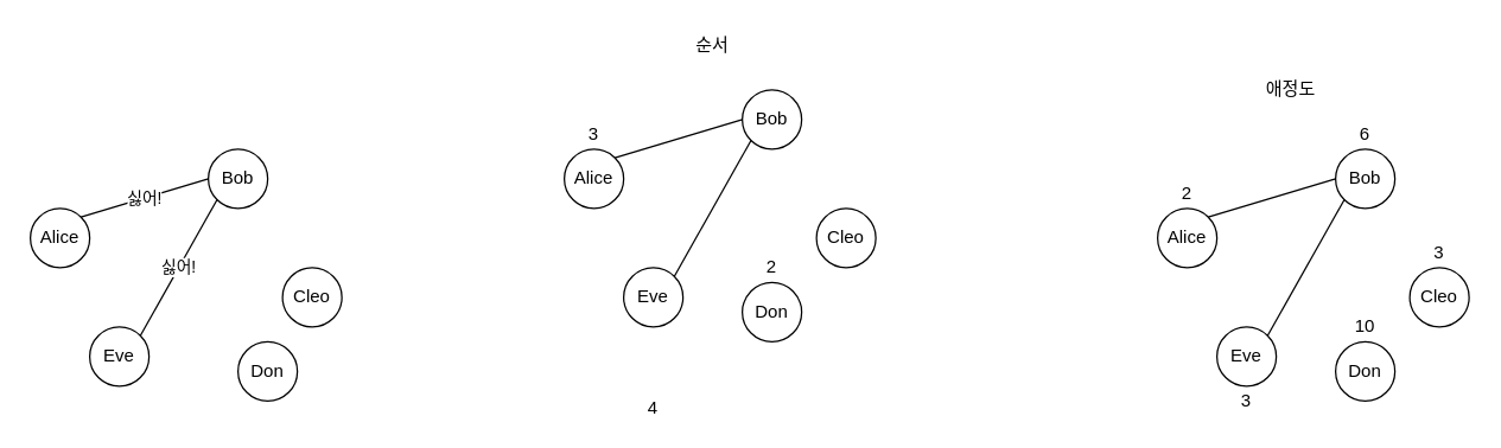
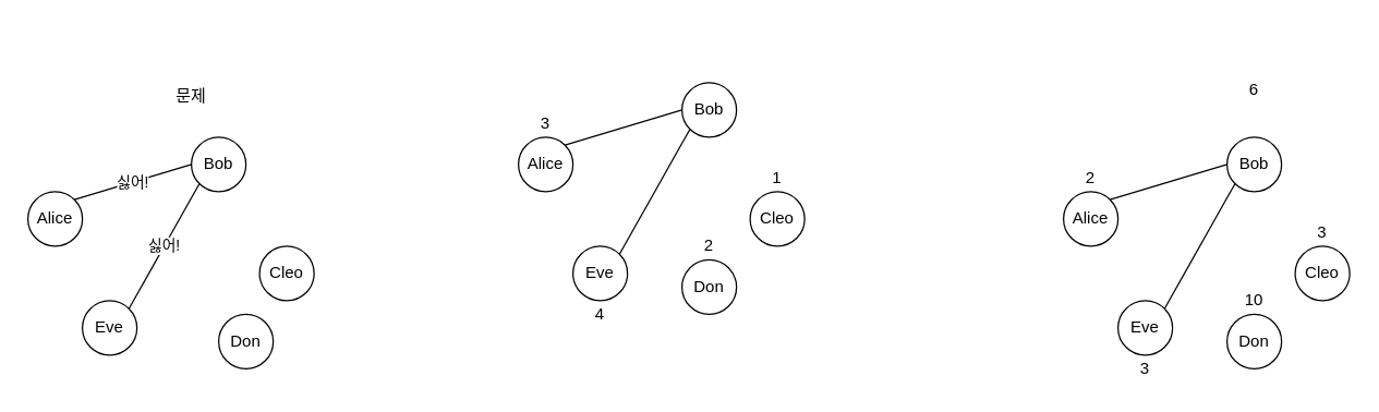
  <mxCell id="0" />
  <mxCell id="1" parent="0" />
  <mxCell id="2" value="Alice" style="ellipse;whiteSpace=wrap;html=1;aspect=fixed;" vertex="1" parent="1"><mxGeometry x="20" y="140" width="40" height="40" as="geometry" /></mxCell>
  <mxCell id="3" value="Bob" style="ellipse;whiteSpace=wrap;html=1;aspect=fixed;" vertex="1" parent="1"><mxGeometry x="140" y="100" width="40" height="40" as="geometry" /></mxCell>
  <mxCell id="4" value="Eve" style="ellipse;whiteSpace=wrap;html=1;aspect=fixed;" vertex="1" parent="1"><mxGeometry x="60" y="220" width="40" height="40" as="geometry" /></mxCell>
  <mxCell id="5" value="Don" style="ellipse;whiteSpace=wrap;html=1;aspect=fixed;" vertex="1" parent="1"><mxGeometry x="160" y="230" width="40" height="40" as="geometry" /></mxCell>
  <mxCell id="6" value="Cleo" style="ellipse;whiteSpace=wrap;html=1;aspect=fixed;" vertex="1" parent="1"><mxGeometry x="190" y="180" width="40" height="40" as="geometry" /></mxCell>
  <mxCell id="7" value="싫어!" style="endArrow=none;html=1;exitX=1;exitY=0;exitDx=0;exitDy=0;entryX=0;entryY=1;entryDx=0;entryDy=0;" edge="1" parent="1" source="4" target="3"><mxGeometry width="50" height="50" relative="1" as="geometry"><mxPoint x="130" y="240" as="sourcePoint" /><mxPoint x="180" y="190" as="targetPoint" /></mxGeometry></mxCell>
  <mxCell id="8" value="싫어!" style="endArrow=none;html=1;entryX=0;entryY=0.5;entryDx=0;entryDy=0;exitX=1;exitY=0;exitDx=0;exitDy=0;" edge="1" parent="1" source="2" target="3"><mxGeometry width="50" height="50" relative="1" as="geometry"><mxPoint x="40" y="200" as="sourcePoint" /><mxPoint x="90" y="150" as="targetPoint" /></mxGeometry></mxCell>
+ <mxCell id="9" value="문제" style="text;html=1;strokeColor=none;fillColor=none;align=center;verticalAlign=middle;whiteSpace=wrap;rounded=0;" vertex="1" parent="1"><mxGeometry x="120" y="60" width="40" height="20" as="geometry" /></mxCell>
  <mxCell id="10" value="Alice" style="ellipse;whiteSpace=wrap;html=1;aspect=fixed;" vertex="1" parent="1"><mxGeometry x="380" y="100" width="40" height="40" as="geometry" /></mxCell>
  <mxCell id="11" value="Bob" style="ellipse;whiteSpace=wrap;html=1;aspect=fixed;" vertex="1" parent="1"><mxGeometry x="500" y="60" width="40" height="40" as="geometry" /></mxCell>
  <mxCell id="12" value="Eve" style="ellipse;whiteSpace=wrap;html=1;aspect=fixed;" vertex="1" parent="1"><mxGeometry x="420" y="180" width="40" height="40" as="geometry" /></mxCell>
  <mxCell id="13" value="Don" style="ellipse;whiteSpace=wrap;html=1;aspect=fixed;" vertex="1" parent="1"><mxGeometry x="500" y="190" width="40" height="40" as="geometry" /></mxCell>
  <mxCell id="14" value="Cleo" style="ellipse;whiteSpace=wrap;html=1;aspect=fixed;" vertex="1" parent="1"><mxGeometry x="550" y="140" width="40" height="40" as="geometry" /></mxCell>
  <mxCell id="15" value="" style="endArrow=none;html=1;exitX=1;exitY=0;exitDx=0;exitDy=0;entryX=0;entryY=1;entryDx=0;entryDy=0;" edge="1" source="12" target="11" parent="1"><mxGeometry width="50" height="50" relative="1" as="geometry"><mxPoint x="490" y="200" as="sourcePoint" /><mxPoint x="540" y="150" as="targetPoint" /></mxGeometry></mxCell>
  <mxCell id="16" value="" style="endArrow=none;html=1;entryX=0;entryY=0.5;entryDx=0;entryDy=0;exitX=1;exitY=0;exitDx=0;exitDy=0;" edge="1" source="10" target="11" parent="1"><mxGeometry width="50" height="50" relative="1" as="geometry"><mxPoint x="400" y="160" as="sourcePoint" /><mxPoint x="450" y="110" as="targetPoint" /></mxGeometry></mxCell>
+ <mxCell id="17" value="1" style="text;html=1;strokeColor=none;fillColor=none;align=center;verticalAlign=middle;whiteSpace=wrap;rounded=0;" vertex="1" parent="1"><mxGeometry x="550" y="120" width="40" height="20" as="geometry" /></mxCell>
  <mxCell id="18" value="2" style="text;html=1;strokeColor=none;fillColor=none;align=center;verticalAlign=middle;whiteSpace=wrap;rounded=0;" vertex="1" parent="1"><mxGeometry x="500" y="170" width="40" height="20" as="geometry" /></mxCell>
- <mxCell id="19" value="4" style="text;html=1;strokeColor=none;fillColor=none;align=center;verticalAlign=middle;whiteSpace=wrap;rounded=0;" vertex="1" parent="1"><mxGeometry x="420" y="265" width="40" height="20" as="geometry" /></mxCell>
+ <mxCell id="19" value="4" style="text;html=1;strokeColor=none;fillColor=none;align=center;verticalAlign=middle;whiteSpace=wrap;rounded=0;" vertex="1" parent="1"><mxGeometry x="420" y="220" width="40" height="20" as="geometry" /></mxCell>
  <mxCell id="20" value="3" style="text;html=1;strokeColor=none;fillColor=none;align=center;verticalAlign=middle;whiteSpace=wrap;rounded=0;" vertex="1" parent="1"><mxGeometry x="380" y="80" width="40" height="20" as="geometry" /></mxCell>
- <mxCell id="21" value="순서" style="text;html=1;strokeColor=none;fillColor=none;align=center;verticalAlign=middle;whiteSpace=wrap;rounded=0;" vertex="1" parent="1"><mxGeometry x="460" y="20" width="40" height="20" as="geometry" /></mxCell>
  <mxCell id="22" value="Alice" style="ellipse;whiteSpace=wrap;html=1;aspect=fixed;" vertex="1" parent="1"><mxGeometry x="780" y="140" width="40" height="40" as="geometry" /></mxCell>
  <mxCell id="23" value="Bob" style="ellipse;whiteSpace=wrap;html=1;aspect=fixed;" vertex="1" parent="1"><mxGeometry x="900" y="100" width="40" height="40" as="geometry" /></mxCell>
  <mxCell id="24" value="Eve" style="ellipse;whiteSpace=wrap;html=1;aspect=fixed;" vertex="1" parent="1"><mxGeometry x="820" y="220" width="40" height="40" as="geometry" /></mxCell>
  <mxCell id="25" value="Don" style="ellipse;whiteSpace=wrap;html=1;aspect=fixed;" vertex="1" parent="1"><mxGeometry x="900" y="230" width="40" height="40" as="geometry" /></mxCell>
  <mxCell id="26" value="Cleo" style="ellipse;whiteSpace=wrap;html=1;aspect=fixed;" vertex="1" parent="1"><mxGeometry x="950" y="180" width="40" height="40" as="geometry" /></mxCell>
  <mxCell id="27" value="" style="endArrow=none;html=1;exitX=1;exitY=0;exitDx=0;exitDy=0;entryX=0;entryY=1;entryDx=0;entryDy=0;" edge="1" source="24" target="23" parent="1"><mxGeometry width="50" height="50" relative="1" as="geometry"><mxPoint x="890" y="240" as="sourcePoint" /><mxPoint x="940" y="190" as="targetPoint" /></mxGeometry></mxCell>
  <mxCell id="28" value="" style="endArrow=none;html=1;entryX=0;entryY=0.5;entryDx=0;entryDy=0;exitX=1;exitY=0;exitDx=0;exitDy=0;" edge="1" source="22" target="23" parent="1"><mxGeometry width="50" height="50" relative="1" as="geometry"><mxPoint x="800" y="200" as="sourcePoint" /><mxPoint x="850" y="150" as="targetPoint" /></mxGeometry></mxCell>
  <mxCell id="29" value="3" style="text;html=1;strokeColor=none;fillColor=none;align=center;verticalAlign=middle;whiteSpace=wrap;rounded=0;" vertex="1" parent="1"><mxGeometry x="950" y="160" width="40" height="20" as="geometry" /></mxCell>
  <mxCell id="30" value="10" style="text;html=1;strokeColor=none;fillColor=none;align=center;verticalAlign=middle;whiteSpace=wrap;rounded=0;" vertex="1" parent="1"><mxGeometry x="900" y="210" width="40" height="20" as="geometry" /></mxCell>
  <mxCell id="31" value="3" style="text;html=1;strokeColor=none;fillColor=none;align=center;verticalAlign=middle;whiteSpace=wrap;rounded=0;" vertex="1" parent="1"><mxGeometry x="820" y="260" width="40" height="20" as="geometry" /></mxCell>
  <mxCell id="32" value="2" style="text;html=1;strokeColor=none;fillColor=none;align=center;verticalAlign=middle;whiteSpace=wrap;rounded=0;" vertex="1" parent="1"><mxGeometry x="780" y="120" width="40" height="20" as="geometry" /></mxCell>
- <mxCell id="33" value="애정도" style="text;html=1;strokeColor=none;fillColor=none;align=center;verticalAlign=middle;whiteSpace=wrap;rounded=0;" vertex="1" parent="1"><mxGeometry x="850" y="50" width="40" height="20" as="geometry" /></mxCell>
- <mxCell id="34" value="6" style="text;html=1;strokeColor=none;fillColor=none;align=center;verticalAlign=middle;whiteSpace=wrap;rounded=0;" vertex="1" parent="1"><mxGeometry x="900" y="80" width="40" height="20" as="geometry" /></mxCell>
+ <mxCell id="34" value="6" style="text;html=1;strokeColor=none;fillColor=none;align=center;verticalAlign=middle;whiteSpace=wrap;rounded=0;" vertex="1" parent="1"><mxGeometry x="900" y="55" width="40" height="20" as="geometry" /></mxCell>
